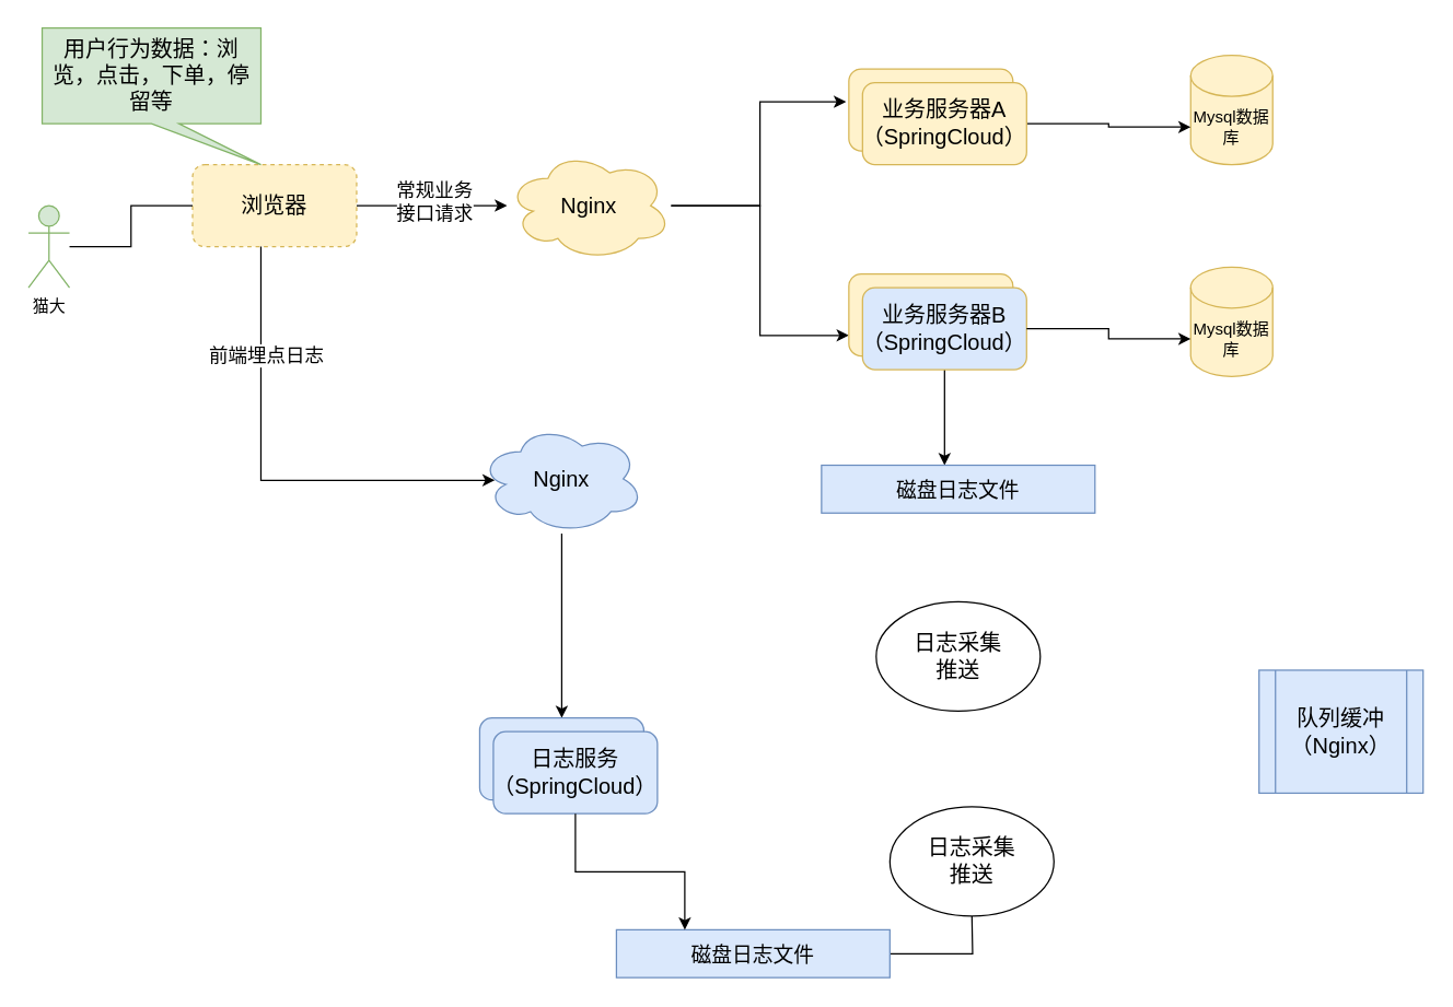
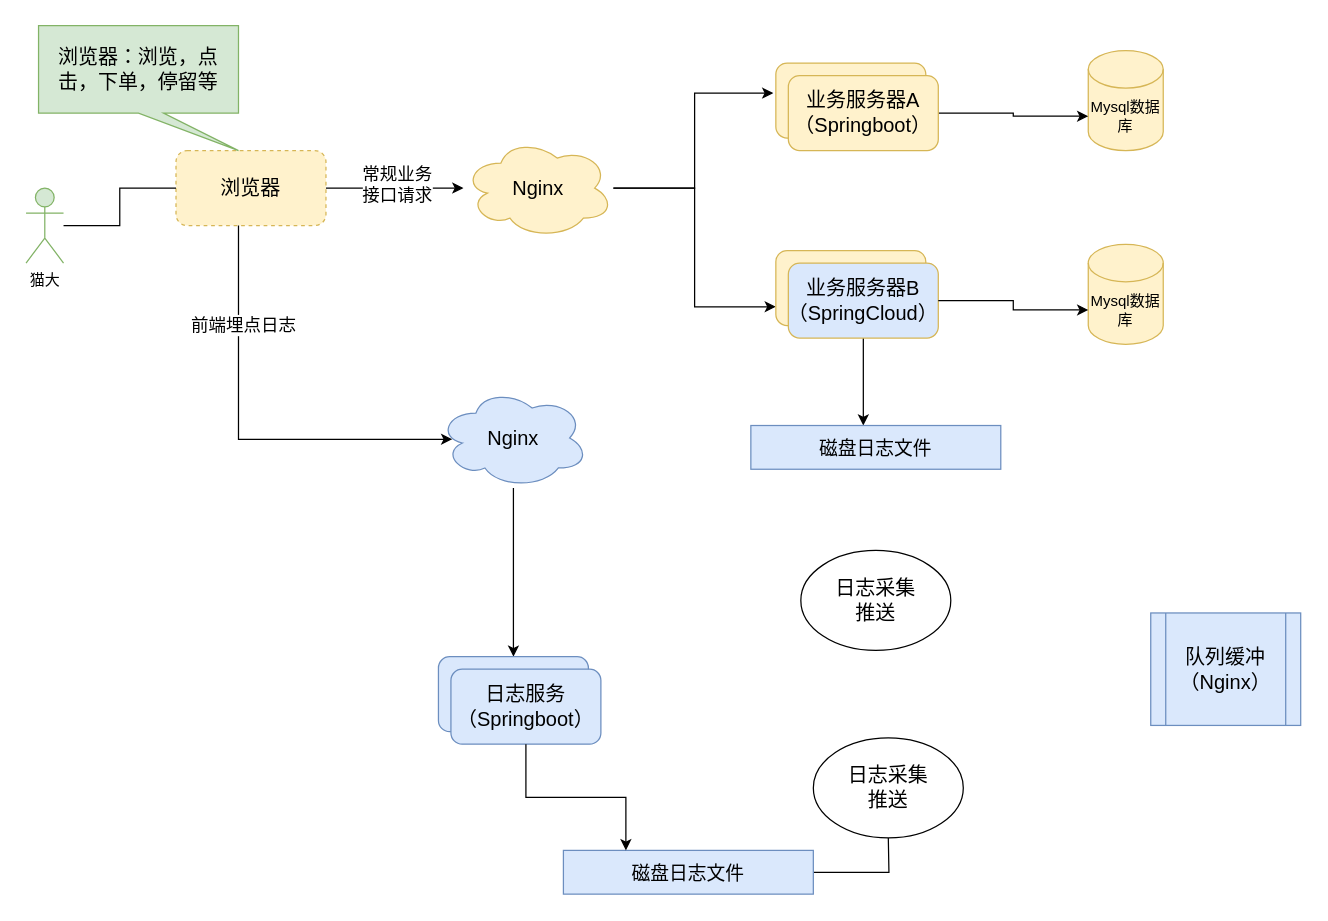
  <mxCell id="0" />
  <mxCell id="1" parent="0" />
  <mxCell id="2" style="edgeStyle=orthogonalEdgeStyle;rounded=0;orthogonalLoop=1;jettySize=auto;html=1;" edge="1" parent="1" source="4" target="9"><mxGeometry relative="1" as="geometry" /></mxCell>
  <mxCell id="3" value="常规业务&lt;div&gt;接口请求&lt;/div&gt;" style="edgeLabel;html=1;align=center;verticalAlign=middle;resizable=0;points=[];fontSize=14;" vertex="1" connectable="0" parent="2"><mxGeometry x="0.018" y="4" relative="1" as="geometry"><mxPoint as="offset" /></mxGeometry></mxCell>
  <mxCell id="4" value="浏览器" style="rounded=1;whiteSpace=wrap;html=1;fillColor=#fff2cc;strokeColor=#d6b656;fontSize=16;dashed=1;" vertex="1" parent="1"><mxGeometry x="140" y="120" width="120" height="60" as="geometry" /></mxCell>
- <mxCell id="5" value="用户行为数据：浏览，点击，下单，停留等" style="shape=callout;whiteSpace=wrap;html=1;perimeter=calloutPerimeter;position2=1;fillColor=#d5e8d4;strokeColor=#82b366;fontSize=16;" vertex="1" parent="1"><mxGeometry x="30" y="20" width="160" height="100" as="geometry" /></mxCell>
+ <mxCell id="5" value="浏览器：浏览，点击，下单，停留等" style="shape=callout;whiteSpace=wrap;html=1;perimeter=calloutPerimeter;position2=1;fillColor=#d5e8d4;strokeColor=#82b366;fontSize=16;" vertex="1" parent="1"><mxGeometry x="30" y="20" width="160" height="100" as="geometry" /></mxCell>
  <mxCell id="6" style="edgeStyle=orthogonalEdgeStyle;rounded=0;orthogonalLoop=1;jettySize=auto;html=1;endArrow=none;" edge="1" parent="1" source="7" target="4"><mxGeometry relative="1" as="geometry" /></mxCell>
  <mxCell id="7" value="猫大" style="shape=umlActor;verticalLabelPosition=bottom;verticalAlign=top;html=1;outlineConnect=0;fillColor=#d5e8d4;strokeColor=#82b366;" vertex="1" parent="1"><mxGeometry x="20" y="150" width="30" height="60" as="geometry" /></mxCell>
  <mxCell id="8" style="edgeStyle=orthogonalEdgeStyle;rounded=0;orthogonalLoop=1;jettySize=auto;html=1;entryX=0;entryY=0.75;entryDx=0;entryDy=0;" edge="1" parent="1" source="9" target="17"><mxGeometry relative="1" as="geometry" /></mxCell>
  <mxCell id="9" value="Nginx" style="ellipse;shape=cloud;whiteSpace=wrap;html=1;fillColor=#fff2cc;strokeColor=#d6b656;fontSize=16;" vertex="1" parent="1"><mxGeometry x="370" y="110" width="120" height="80" as="geometry" /></mxCell>
  <mxCell id="10" style="edgeStyle=orthogonalEdgeStyle;rounded=0;orthogonalLoop=1;jettySize=auto;html=1;entryX=-0.017;entryY=0.4;entryDx=0;entryDy=0;entryPerimeter=0;" edge="1" parent="1" source="9" target="14"><mxGeometry relative="1" as="geometry" /></mxCell>
  <mxCell id="11" value="Mysql数据库" style="shape=cylinder3;whiteSpace=wrap;html=1;boundedLbl=1;backgroundOutline=1;size=15;fillColor=#fff2cc;strokeColor=#d6b656;" vertex="1" parent="1"><mxGeometry x="870" y="40" width="60" height="80" as="geometry" /></mxCell>
  <mxCell id="12" style="edgeStyle=orthogonalEdgeStyle;rounded=0;orthogonalLoop=1;jettySize=auto;html=1;entryX=0;entryY=0;entryDx=0;entryDy=52.5;entryPerimeter=0;" edge="1" parent="1" source="15" target="11"><mxGeometry relative="1" as="geometry" /></mxCell>
  <mxCell id="13" value="" style="group" vertex="1" connectable="0" parent="1"><mxGeometry x="620" y="50" width="130" height="70" as="geometry" /></mxCell>
  <mxCell id="14" value="" style="rounded=1;whiteSpace=wrap;html=1;fillColor=#fff2cc;strokeColor=#d6b656;" vertex="1" parent="13"><mxGeometry width="120" height="60" as="geometry" /></mxCell>
- <mxCell id="15" value="业务服务器A&lt;div&gt;（SpringCloud）&lt;/div&gt;" style="rounded=1;whiteSpace=wrap;html=1;fillColor=#fff2cc;strokeColor=#d6b656;fontSize=16;" vertex="1" parent="13"><mxGeometry x="10" y="10" width="120" height="60" as="geometry" /></mxCell>
+ <mxCell id="15" value="业务服务器A&lt;div&gt;（Springboot）&lt;/div&gt;" style="rounded=1;whiteSpace=wrap;html=1;fillColor=#fff2cc;strokeColor=#d6b656;fontSize=16;" vertex="1" parent="13"><mxGeometry x="10" y="10" width="120" height="60" as="geometry" /></mxCell>
  <mxCell id="16" value="" style="group" vertex="1" connectable="0" parent="1"><mxGeometry x="620" y="200" width="130" height="70" as="geometry" /></mxCell>
  <mxCell id="17" value="" style="rounded=1;whiteSpace=wrap;html=1;fillColor=#fff2cc;strokeColor=#d6b656;" vertex="1" parent="16"><mxGeometry width="120" height="60" as="geometry" /></mxCell>
  <mxCell id="18" style="edgeStyle=orthogonalEdgeStyle;rounded=0;orthogonalLoop=1;jettySize=auto;html=1;" edge="1" parent="16" source="19"><mxGeometry relative="1" as="geometry"><mxPoint x="70" y="140" as="targetPoint" /></mxGeometry></mxCell>
  <mxCell id="19" value="业务服务器B&lt;div&gt;（SpringCloud）&lt;/div&gt;" style="rounded=1;whiteSpace=wrap;html=1;fillColor=#dae8fc;strokeColor=#d6b656;fontSize=16;" vertex="1" parent="16"><mxGeometry x="10" y="10" width="120" height="60" as="geometry" /></mxCell>
  <mxCell id="20" value="Mysql数据库" style="shape=cylinder3;whiteSpace=wrap;html=1;boundedLbl=1;backgroundOutline=1;size=15;fillColor=#fff2cc;strokeColor=#d6b656;" vertex="1" parent="1"><mxGeometry x="870" y="195" width="60" height="80" as="geometry" /></mxCell>
  <mxCell id="21" style="edgeStyle=orthogonalEdgeStyle;rounded=0;orthogonalLoop=1;jettySize=auto;html=1;entryX=0;entryY=0;entryDx=0;entryDy=52.5;entryPerimeter=0;" edge="1" parent="1" source="19" target="20"><mxGeometry relative="1" as="geometry" /></mxCell>
  <mxCell id="22" style="edgeStyle=orthogonalEdgeStyle;rounded=0;orthogonalLoop=1;jettySize=auto;html=1;entryX=0.5;entryY=0;entryDx=0;entryDy=0;" edge="1" parent="1" source="23" target="27"><mxGeometry relative="1" as="geometry" /></mxCell>
  <mxCell id="23" value="Nginx" style="ellipse;shape=cloud;whiteSpace=wrap;html=1;fillColor=#dae8fc;strokeColor=#6c8ebf;fontSize=16;" vertex="1" parent="1"><mxGeometry x="350" y="310" width="120" height="80" as="geometry" /></mxCell>
  <mxCell id="24" style="edgeStyle=orthogonalEdgeStyle;rounded=0;orthogonalLoop=1;jettySize=auto;html=1;entryX=0.092;entryY=0.513;entryDx=0;entryDy=0;entryPerimeter=0;" edge="1" parent="1" source="4" target="23"><mxGeometry relative="1" as="geometry"><Array as="points"><mxPoint x="190" y="351" /></Array></mxGeometry></mxCell>
  <mxCell id="25" value="前端埋点日志" style="edgeLabel;html=1;align=center;verticalAlign=middle;resizable=0;points=[];fontSize=14;" vertex="1" connectable="0" parent="24"><mxGeometry x="-0.538" y="3" relative="1" as="geometry"><mxPoint as="offset" /></mxGeometry></mxCell>
  <mxCell id="26" value="" style="group" vertex="1" connectable="0" parent="1"><mxGeometry x="350" y="525" width="130" height="70" as="geometry" /></mxCell>
  <mxCell id="27" value="" style="rounded=1;whiteSpace=wrap;html=1;fillColor=#dae8fc;strokeColor=#6c8ebf;" vertex="1" parent="26"><mxGeometry width="120" height="60" as="geometry" /></mxCell>
- <mxCell id="28" value="日志服务&lt;div&gt;（SpringCloud）&lt;/div&gt;" style="rounded=1;whiteSpace=wrap;html=1;fillColor=#dae8fc;strokeColor=#6c8ebf;fontSize=16;" vertex="1" parent="26"><mxGeometry x="10" y="10" width="120" height="60" as="geometry" /></mxCell>
+ <mxCell id="28" value="日志服务&lt;div&gt;（Springboot）&lt;/div&gt;" style="rounded=1;whiteSpace=wrap;html=1;fillColor=#dae8fc;strokeColor=#6c8ebf;fontSize=16;" vertex="1" parent="26"><mxGeometry x="10" y="10" width="120" height="60" as="geometry" /></mxCell>
  <mxCell id="29" style="edgeStyle=orthogonalEdgeStyle;rounded=0;orthogonalLoop=1;jettySize=auto;html=1;startArrow=none;startFill=0;endArrow=none;endFill=0;" edge="1" parent="1" source="30"><mxGeometry relative="1" as="geometry"><mxPoint x="710" y="670" as="targetPoint" /></mxGeometry></mxCell>
  <mxCell id="30" value="磁盘日志文件" style="rounded=0;whiteSpace=wrap;html=1;fillColor=#dae8fc;strokeColor=#6c8ebf;fontSize=15;" vertex="1" parent="1"><mxGeometry x="450" y="680" width="200" height="35" as="geometry" /></mxCell>
  <mxCell id="31" style="edgeStyle=orthogonalEdgeStyle;rounded=0;orthogonalLoop=1;jettySize=auto;html=1;entryX=0.25;entryY=0;entryDx=0;entryDy=0;" edge="1" parent="1" source="28" target="30"><mxGeometry relative="1" as="geometry" /></mxCell>
  <mxCell id="32" value="磁盘日志文件" style="rounded=0;whiteSpace=wrap;html=1;fillColor=#dae8fc;strokeColor=#6c8ebf;fontSize=15;" vertex="1" parent="1"><mxGeometry x="600" y="340" width="200" height="35" as="geometry" /></mxCell>
  <mxCell id="33" value="日志采集&lt;div&gt;推送&lt;/div&gt;" style="ellipse;whiteSpace=wrap;html=1;fontSize=16;" vertex="1" parent="1"><mxGeometry x="640" y="440" width="120" height="80" as="geometry" /></mxCell>
  <mxCell id="34" value="日志采集&lt;div&gt;推送&lt;/div&gt;" style="ellipse;whiteSpace=wrap;html=1;fontSize=16;" vertex="1" parent="1"><mxGeometry x="650" y="590" width="120" height="80" as="geometry" /></mxCell>
  <mxCell id="35" value="队列缓冲&lt;div&gt;（Nginx）&lt;/div&gt;" style="shape=process;whiteSpace=wrap;html=1;backgroundOutline=1;fillColor=#dae8fc;strokeColor=#6c8ebf;fontSize=16;" vertex="1" parent="1"><mxGeometry x="920" y="490" width="120" height="90" as="geometry" /></mxCell>
